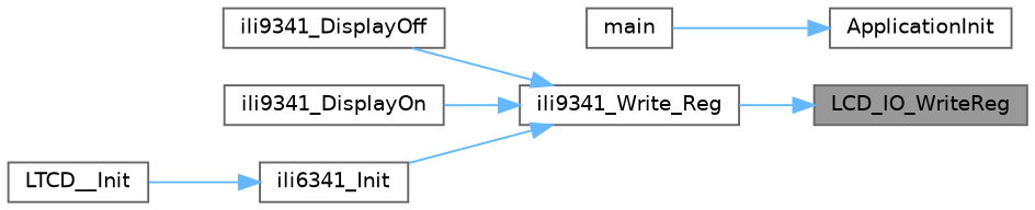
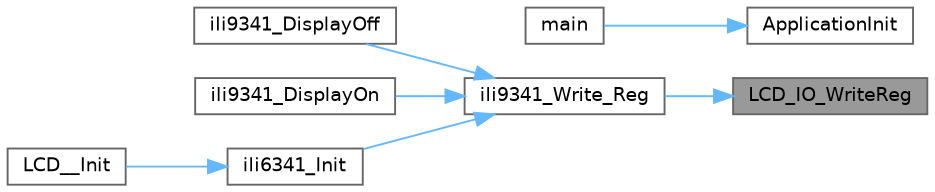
  digraph {
    rankdir=RL
    node [color=grey40 fillcolor=white fontname=Helvetica fontsize=10 shape=box style=filled]
    edge [color=steelblue1 dir=back fontname=Helvetica fontsize=10 labelfontname=Helvetica labelfontsize=10 style=solid]
    n1 [color=gray40 fillcolor=grey60 fontcolor=black height=0.2 label=LCD_IO_WriteReg width=0.4]
    n2 [height=0.2 label=ili9341_Write_Reg width=0.4]
    n3 [height=0.2 label=ili9341_DisplayOff width=0.4]
    n4 [height=0.2 label=ili9341_DisplayOn width=0.4]
    n5 [height=0.2 label=ili6341_Init width=0.4]
-   n6 [height=0.2 label=LTCD__Init width=0.4]
+   n6 [height=0.2 label=LCD__Init width=0.4]
    n7 [height=0.2 label=ApplicationInit width=0.4]
    n8 [height=0.2 label=main width=0.4]
    n1 -> n2
    n2 -> n3
    n2 -> n4
    n2 -> n5
    n5 -> n6
    n7 -> n8
  }
